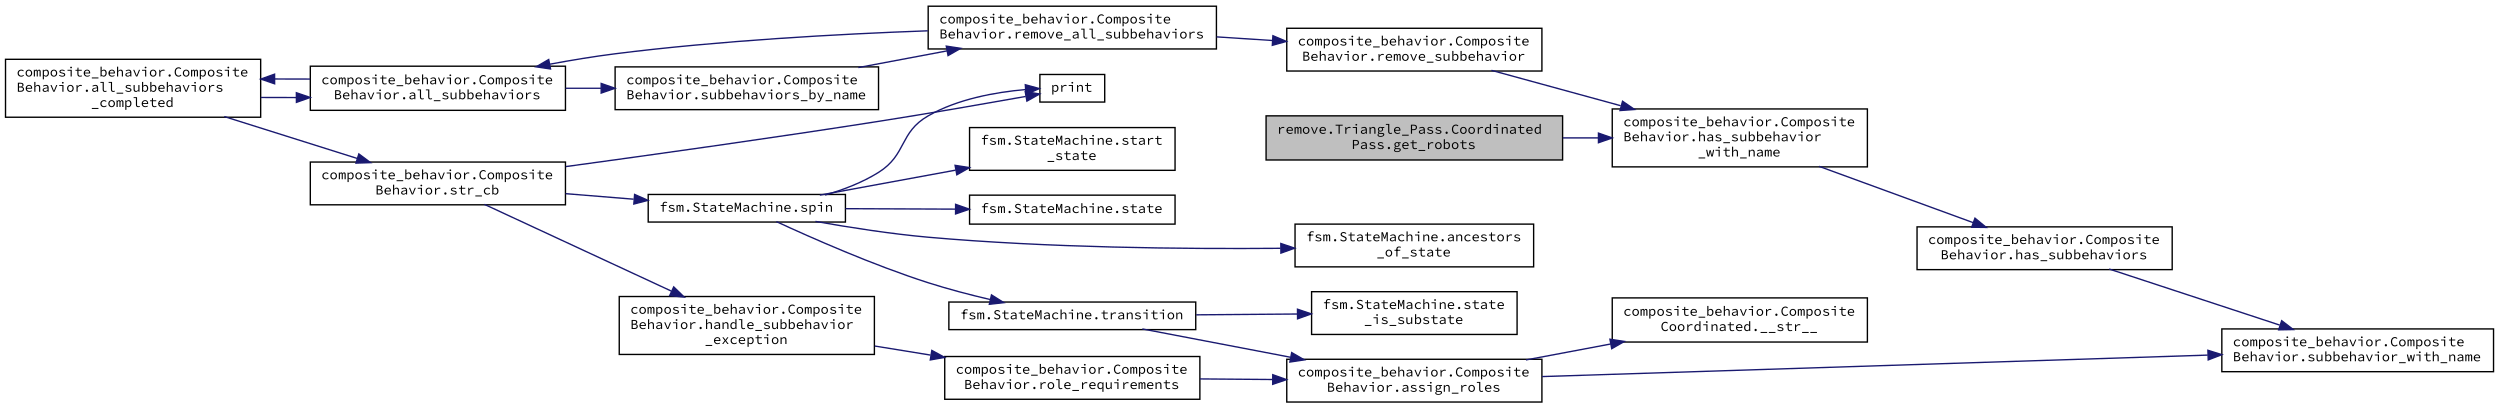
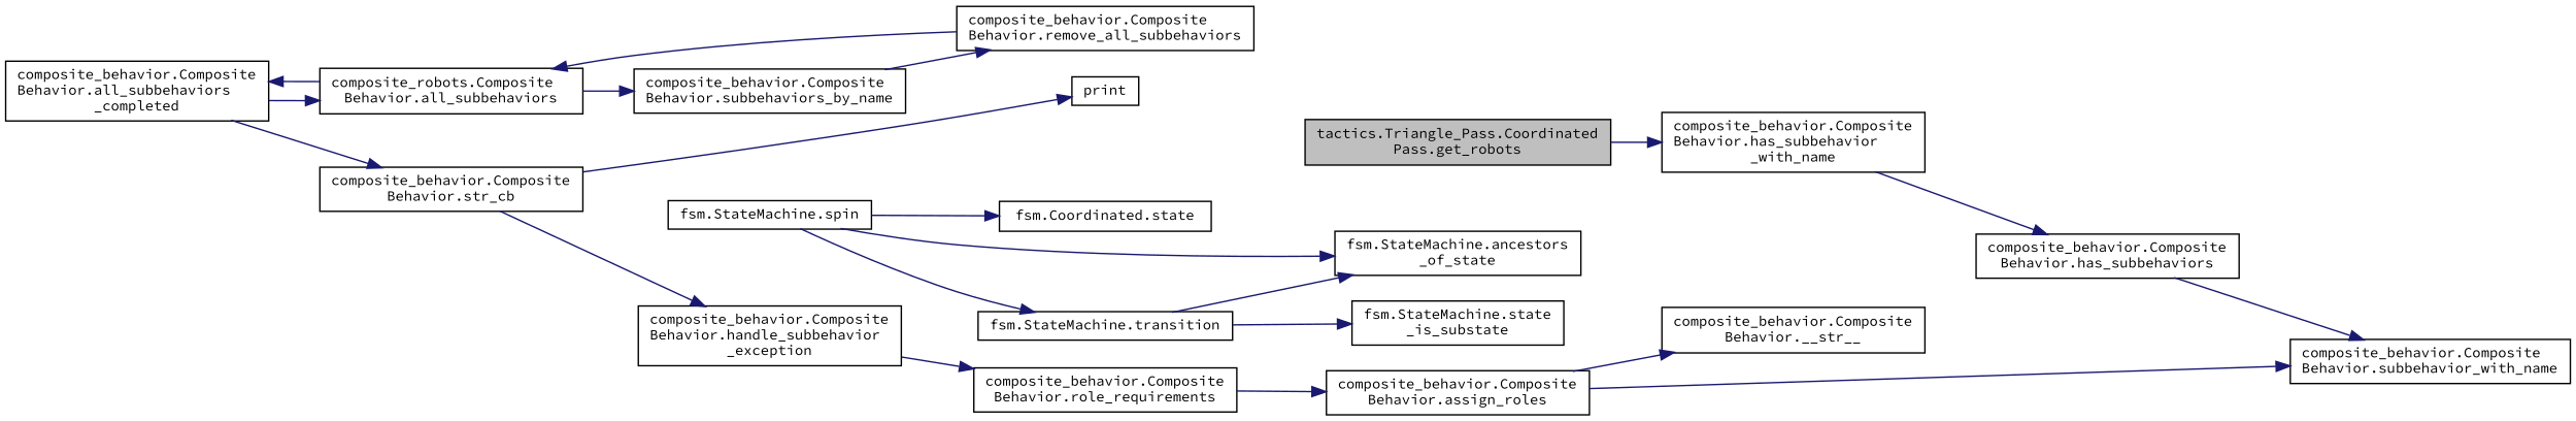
  digraph {
    fontname="Source Code Pro"
    rankdir=LR
    node [color=black fillcolor=white fontname="Source Code Pro" fontsize=10 shape=record style=filled]
    edge [color=midnightblue fontname="Source Code Pro" fontsize=10 labelfontname=Helvetica labelfontsize=10 style=solid]
-   n1 [fillcolor=grey75 fontcolor=black height=0.2 label="remove.Triangle_Pass.Coordinated\lPass.get_robots" width=0.4]
+   n1 [fillcolor=grey75 fontcolor=black height=0.2 label="tactics.Triangle_Pass.Coordinated\lPass.get_robots" width=0.4]
    n2 [height=0.2 label="composite_behavior.Composite\lBehavior.has_subbehavior\l_with_name" width=0.4]
    n3 [height=0.2 label="composite_behavior.Composite\lBehavior.has_subbehaviors" width=0.4]
    n4 [height=0.2 label="composite_behavior.Composite\lBehavior.subbehavior_with_name" width=0.4]
    n5 [height=0.2 label="composite_behavior.Composite\lBehavior.subbehaviors_by_name" width=0.4]
    n6 [height=0.2 label="composite_behavior.Composite\lBehavior.remove_all_subbehaviors" width=0.4]
-   n7 [height=0.2 label="composite_behavior.Composite\lBehavior.all_subbehaviors" width=0.4]
-   n8 [height=0.2 label="composite_behavior.Composite\lBehavior.remove_subbehavior" width=0.4]
+   n7 [height=0.2 label="composite_robots.Composite\lBehavior.all_subbehaviors" width=0.4]
    n9 [height=0.2 label="composite_behavior.Composite\lBehavior.all_subbehaviors\l_completed" width=0.4]
    n10 [height=0.2 label="composite_behavior.Composite\lBehavior.str_cb" width=0.4]
    n11 [height=0.2 label="composite_behavior.Composite\lBehavior.handle_subbehavior\l_exception" width=0.4]
    n12 [height=0.2 label=print width=0.4]
    n13 [height=0.2 label="fsm.StateMachine.spin" width=0.4]
    n14 [height=0.2 label="composite_behavior.Composite\lBehavior.role_requirements" width=0.4]
    n15 [height=0.2 label="fsm.StateMachine.ancestors\l_of_state" width=0.4]
-   n16 [height=0.2 label="fsm.StateMachine.start\l_state" width=0.4]
-   n17 [height=0.2 label="fsm.StateMachine.state" width=0.4]
+   n17 [height=0.2 label="fsm.Coordinated.state" width=0.4]
    n18 [height=0.2 label="fsm.StateMachine.transition" width=0.4]
    n19 [height=0.2 label="composite_behavior.Composite\lBehavior.assign_roles" width=0.4]
-   n20 [height=0.2 label="composite_behavior.Composite\lCoordinated.__str__" width=0.4]
+   n20 [height=0.2 label="composite_behavior.Composite\lBehavior.__str__" width=0.4]
    n21 [height=0.2 label="fsm.StateMachine.state\l_is_substate" width=0.4]
    n1 -> n2
    n2 -> n3
    n3 -> n4
    n5 -> n6
    n6 -> n7
-   n6 -> n8
    n7 -> n5
    n7 -> n9
-   n8 -> n2
    n9 -> n7
    n9 -> n10
    n10 -> n11
    n10 -> n12
-   n10 -> n13
    n11 -> n14
-   n13 -> n12
    n13 -> n15
-   n13 -> n16
    n13 -> n17
    n13 -> n18
    n14 -> n19
-   n18 -> n19
+   n18 -> n15
    n18 -> n21
    n19 -> n4
    n19 -> n20
  }
